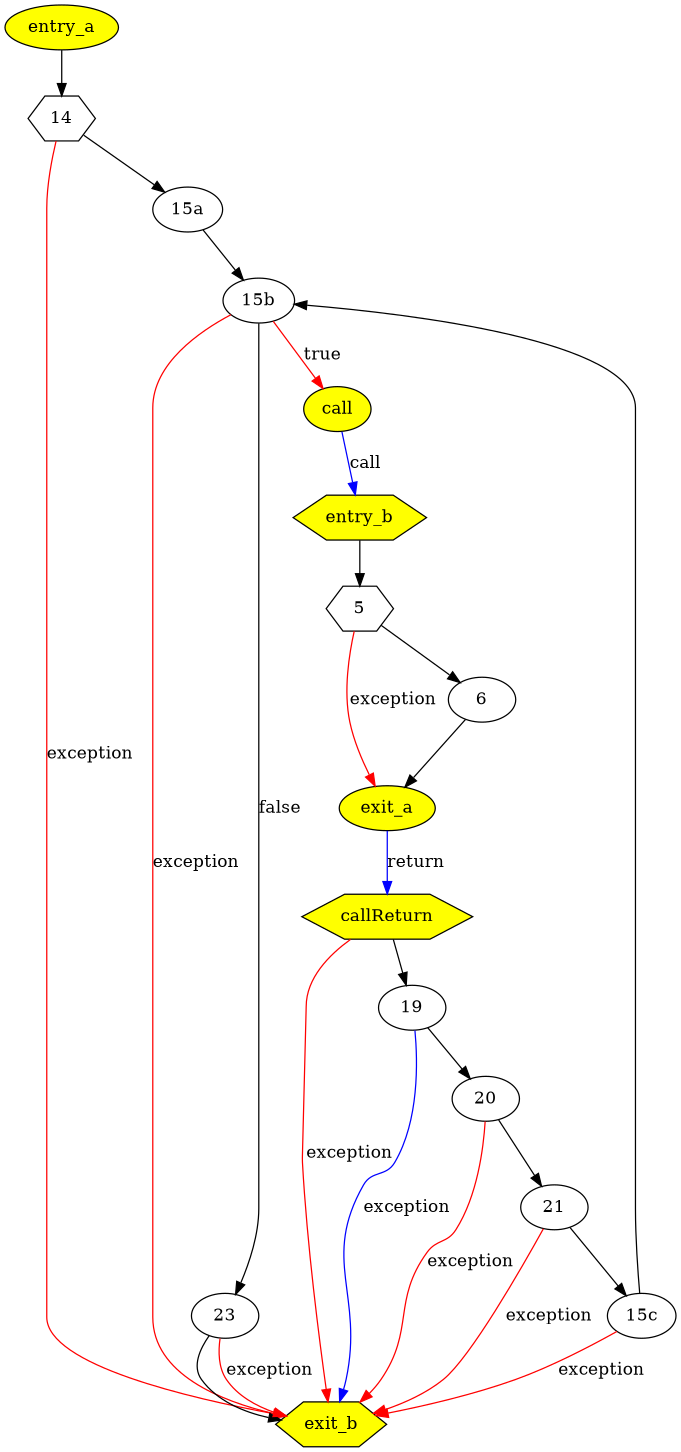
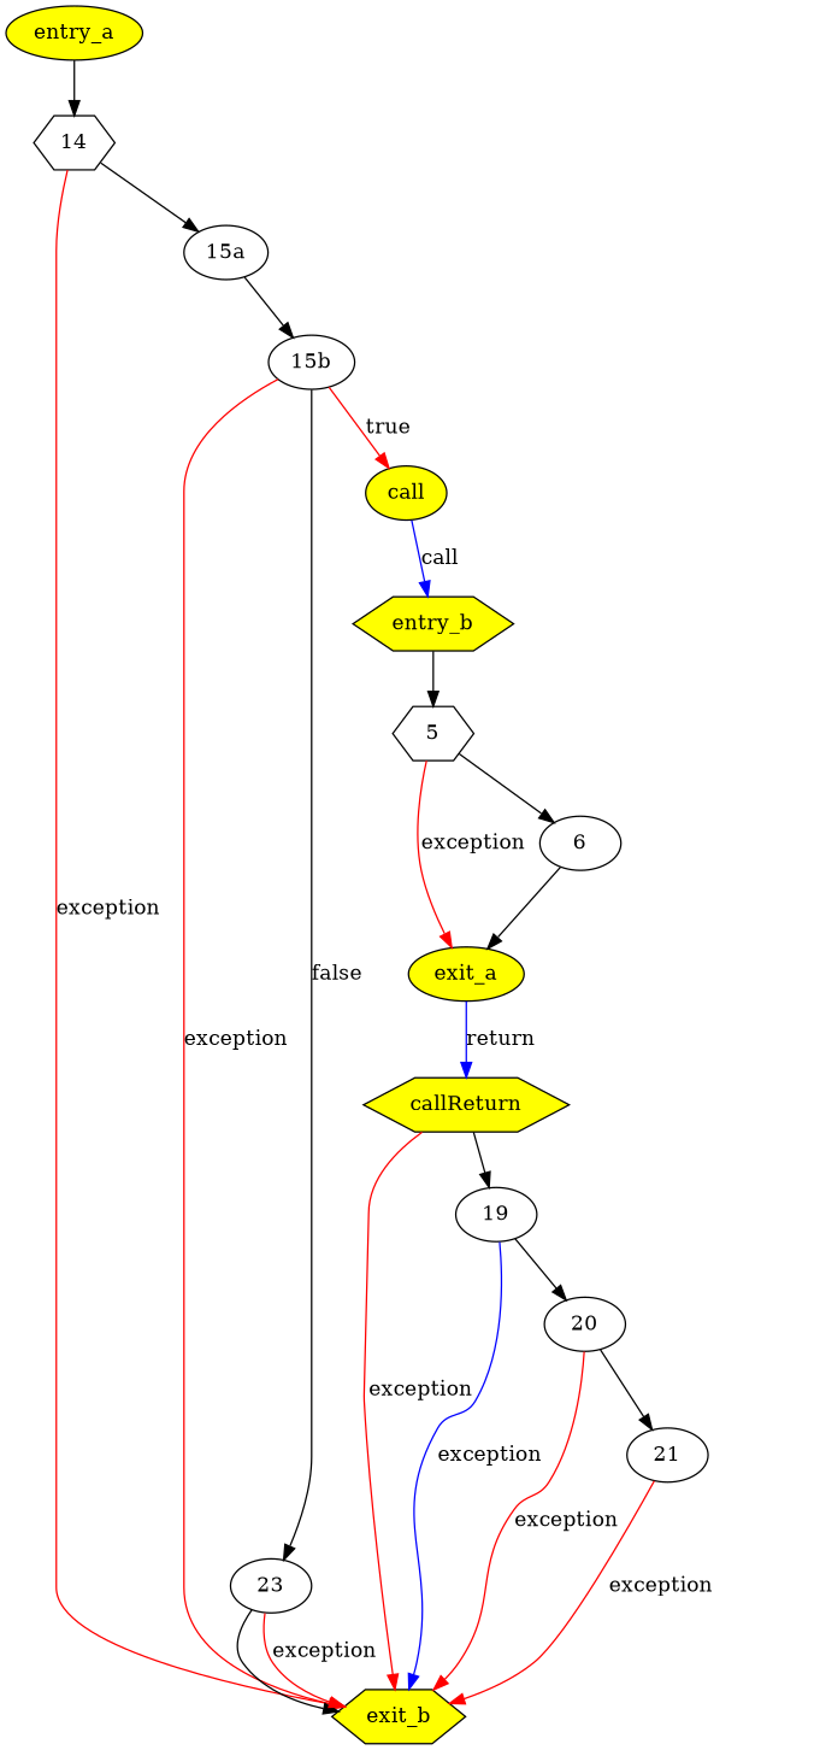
  digraph {
    node [shape=ellipse]
    n1 [fillcolor=yellow label=entry_a style=filled]
    n2 [label=14 shape=hexagon]
    n3 [label="15a"]
    n4 [fillcolor=yellow label=exit_b shape=hexagon style=filled]
    n5 [label="15b"]
    n6 [fillcolor=yellow label=call style=filled]
    n7 [label=23]
    n8 [fillcolor=yellow label=entry_b shape=hexagon style=filled]
    n9 [label=5 shape=hexagon]
    n10 [label=6]
    n11 [fillcolor=yellow label=exit_a style=filled]
    n12 [fillcolor=yellow label=callReturn shape=hexagon style=filled]
    n13 [label=19]
    n14 [label=20]
    n15 [label=21]
-   n16 [label="15c"]
    n1 -> n2
    n2 -> n3
    n2 -> n4 [color=red label=exception]
    n3 -> n5
    n5 -> n4 [color=red label=exception]
    n5 -> n6 [color=red label=true]
    n5 -> n7 [label=false]
    n6 -> n8 [color=blue label=call]
    n7 -> n4
    n7 -> n4 [color=red label=exception]
    n8 -> n9
    n9 -> n10
    n9 -> n11 [color=red label=exception]
    n10 -> n11
    n11 -> n12 [color=blue label=return]
    n12 -> n4 [color=red label=exception]
    n12 -> n13
    n13 -> n4 [color=blue label=exception]
    n13 -> n14
    n14 -> n4 [color=red label=exception]
    n14 -> n15
    n15 -> n4 [color=red label=exception]
-   n15 -> n16
-   n16 -> n4 [color=red label=exception]
-   n16 -> n5
  }
